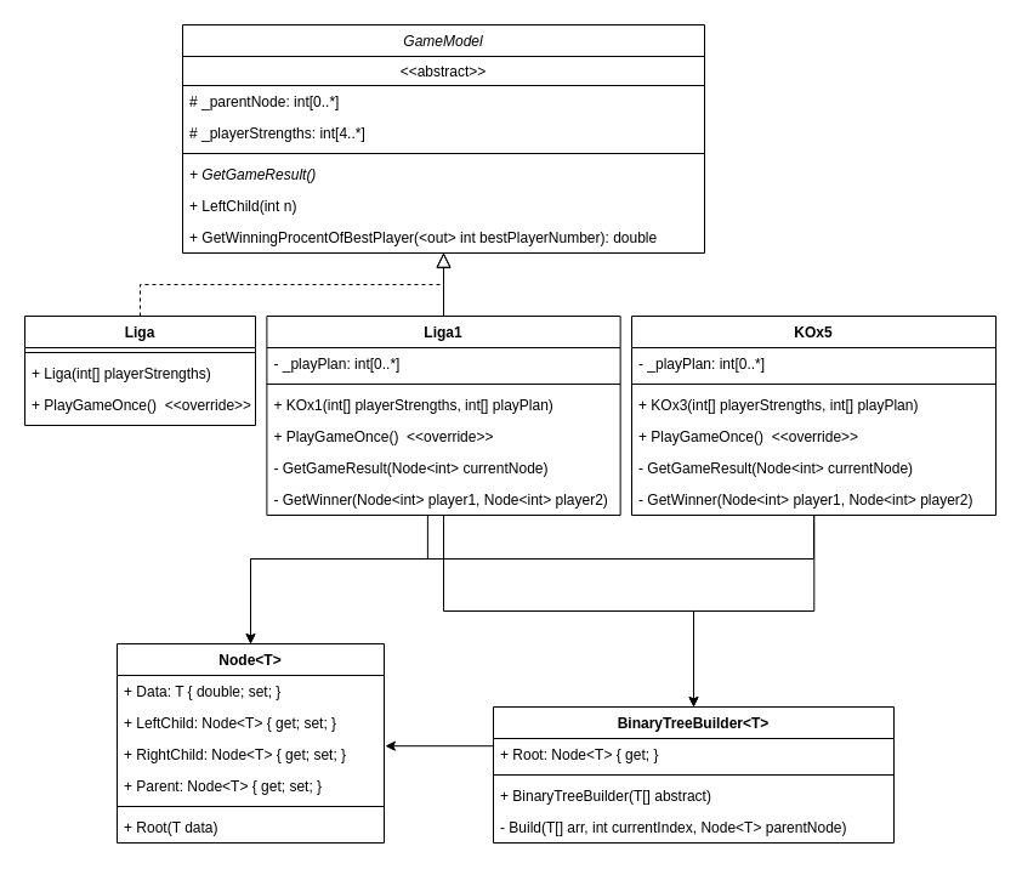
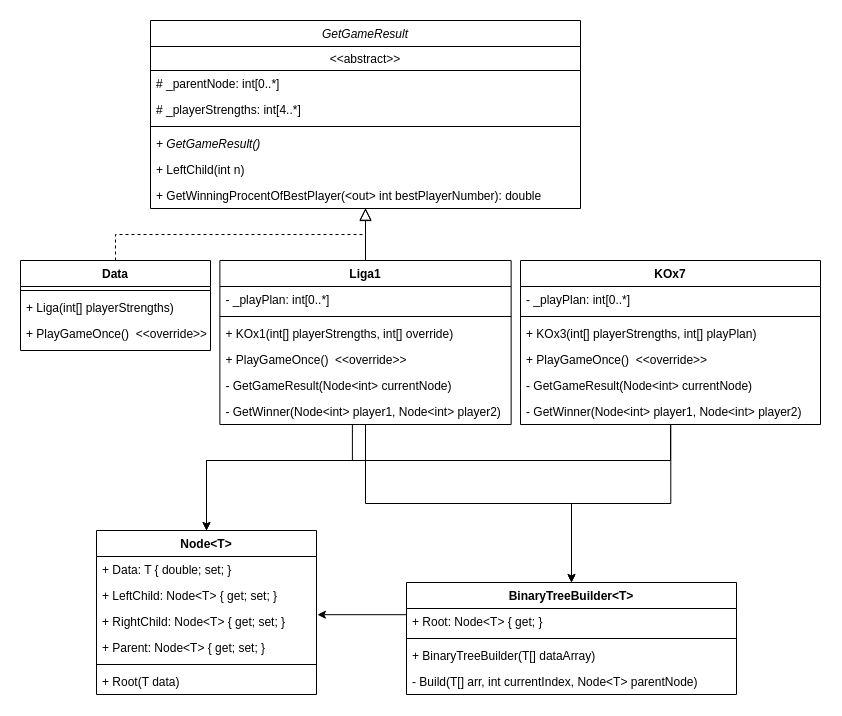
  <mxCell id="0" />
  <mxCell id="1" parent="0" />
- <mxCell id="2" value="GameModel" style="swimlane;fontStyle=2;align=center;verticalAlign=top;childLayout=stackLayout;horizontal=1;startSize=26;horizontalStack=0;resizeParent=1;resizeLast=0;collapsible=1;marginBottom=0;rounded=0;shadow=0;strokeWidth=1;" parent="1" vertex="1"><mxGeometry x="150" y="20" width="430" height="188" as="geometry"><mxRectangle x="230" y="140" width="160" height="26" as="alternateBounds" /></mxGeometry></mxCell>
+ <mxCell id="2" value="GetGameResult" style="swimlane;fontStyle=2;align=center;verticalAlign=top;childLayout=stackLayout;horizontal=1;startSize=26;horizontalStack=0;resizeParent=1;resizeLast=0;collapsible=1;marginBottom=0;rounded=0;shadow=0;strokeWidth=1;" parent="1" vertex="1"><mxGeometry x="150" y="20" width="430" height="188" as="geometry"><mxRectangle x="230" y="140" width="160" height="26" as="alternateBounds" /></mxGeometry></mxCell>
  <mxCell id="3" value="&lt;&lt;abstract&gt;&gt;" style="" vertex="1" parent="2"><mxGeometry y="26" width="430" height="24" as="geometry" /></mxCell>
  <mxCell id="4" value="# _parentNode: int[0..*]" style="text;align=left;verticalAlign=top;spacingLeft=4;spacingRight=4;overflow=hidden;rotatable=0;points=[[0,0.5],[1,0.5]];portConstraint=eastwest;" parent="2" vertex="1"><mxGeometry y="50" width="430" height="26" as="geometry" /></mxCell>
  <mxCell id="5" value="# _playerStrengths: int[4..*]" style="text;align=left;verticalAlign=top;spacingLeft=4;spacingRight=4;overflow=hidden;rotatable=0;points=[[0,0.5],[1,0.5]];portConstraint=eastwest;rounded=0;shadow=0;" parent="2" vertex="1"><mxGeometry y="76" width="430" height="26" as="geometry" /></mxCell>
  <mxCell id="6" value="" style="line;strokeWidth=1;align=left;verticalAlign=middle;spacingTop=-1;spacingLeft=3;spacingRight=3;rotatable=0;labelPosition=right;points=[];portConstraint=eastwest;" parent="2" vertex="1"><mxGeometry y="102" width="430" height="8" as="geometry" /></mxCell>
  <mxCell id="7" value="+ GetGameResult()" style="text;align=left;verticalAlign=top;spacingLeft=4;spacingRight=4;overflow=hidden;rotatable=0;points=[[0,0.5],[1,0.5]];portConstraint=eastwest;fontStyle=2;" parent="2" vertex="1"><mxGeometry y="110" width="430" height="26" as="geometry" /></mxCell>
  <mxCell id="8" value="+ LeftChild(int n)" style="text;align=left;verticalAlign=top;spacingLeft=4;spacingRight=4;overflow=hidden;rotatable=0;points=[[0,0.5],[1,0.5]];portConstraint=eastwest;fontStyle=0;" vertex="1" parent="2"><mxGeometry y="136" width="430" height="26" as="geometry" /></mxCell>
  <mxCell id="9" value="+ GetWinningProcentOfBestPlayer(&lt;out&gt; int bestPlayerNumber): double" style="text;align=left;verticalAlign=top;spacingLeft=4;spacingRight=4;overflow=hidden;rotatable=0;points=[[0,0.5],[1,0.5]];portConstraint=eastwest;fontStyle=0;" vertex="1" parent="2"><mxGeometry y="162" width="430" height="26" as="geometry" /></mxCell>
- <mxCell id="10" value="Liga" style="swimlane;fontStyle=1;align=center;verticalAlign=top;childLayout=stackLayout;horizontal=1;startSize=26;horizontalStack=0;resizeParent=1;resizeLast=0;collapsible=1;marginBottom=0;rounded=0;shadow=0;strokeWidth=1;" parent="1" vertex="1"><mxGeometry x="20" y="260" width="190" height="90" as="geometry"><mxRectangle x="130" y="380" width="160" height="26" as="alternateBounds" /></mxGeometry></mxCell>
+ <mxCell id="10" value="Data" style="swimlane;fontStyle=1;align=center;verticalAlign=top;childLayout=stackLayout;horizontal=1;startSize=26;horizontalStack=0;resizeParent=1;resizeLast=0;collapsible=1;marginBottom=0;rounded=0;shadow=0;strokeWidth=1;" parent="1" vertex="1"><mxGeometry x="20" y="260" width="190" height="90" as="geometry"><mxRectangle x="130" y="380" width="160" height="26" as="alternateBounds" /></mxGeometry></mxCell>
  <mxCell id="11" value="" style="line;strokeWidth=1;align=left;verticalAlign=middle;spacingTop=-1;spacingLeft=3;spacingRight=3;rotatable=0;labelPosition=right;points=[];portConstraint=eastwest;" parent="10" vertex="1"><mxGeometry y="26" width="190" height="8" as="geometry" /></mxCell>
  <mxCell id="12" value="+ Liga(int[] playerStrengths)" style="text;align=left;verticalAlign=top;spacingLeft=4;spacingRight=4;overflow=hidden;rotatable=0;points=[[0,0.5],[1,0.5]];portConstraint=eastwest;fontStyle=0;" vertex="1" parent="10"><mxGeometry y="34" width="190" height="26" as="geometry" /></mxCell>
  <mxCell id="13" value="+ PlayGameOnce()  &lt;&lt;override&gt;&gt;" style="text;align=left;verticalAlign=top;spacingLeft=4;spacingRight=4;overflow=hidden;rotatable=0;points=[[0,0.5],[1,0.5]];portConstraint=eastwest;fontStyle=0;" vertex="1" parent="10"><mxGeometry y="60" width="190" height="26" as="geometry" /></mxCell>
  <mxCell id="14" value="" style="endArrow=block;endSize=10;endFill=0;shadow=0;strokeWidth=1;rounded=0;edgeStyle=elbowEdgeStyle;elbow=vertical;dashed=1;" parent="1" source="10" target="2" edge="1"><mxGeometry width="160" relative="1" as="geometry"><mxPoint x="190" y="103" as="sourcePoint" /><mxPoint x="190" y="103" as="targetPoint" /></mxGeometry></mxCell>
- <mxCell id="15" value="KOx5" style="swimlane;fontStyle=1;align=center;verticalAlign=top;childLayout=stackLayout;horizontal=1;startSize=26;horizontalStack=0;resizeParent=1;resizeLast=0;collapsible=1;marginBottom=0;rounded=0;shadow=0;strokeWidth=1;" parent="1" vertex="1"><mxGeometry x="520" y="260" width="300" height="164" as="geometry"><mxRectangle x="340" y="380" width="170" height="26" as="alternateBounds" /></mxGeometry></mxCell>
+ <mxCell id="15" value="KOx7" style="swimlane;fontStyle=1;align=center;verticalAlign=top;childLayout=stackLayout;horizontal=1;startSize=26;horizontalStack=0;resizeParent=1;resizeLast=0;collapsible=1;marginBottom=0;rounded=0;shadow=0;strokeWidth=1;" parent="1" vertex="1"><mxGeometry x="520" y="260" width="300" height="164" as="geometry"><mxRectangle x="340" y="380" width="170" height="26" as="alternateBounds" /></mxGeometry></mxCell>
  <mxCell id="16" value="- _playPlan: int[0..*]" style="text;align=left;verticalAlign=top;spacingLeft=4;spacingRight=4;overflow=hidden;rotatable=0;points=[[0,0.5],[1,0.5]];portConstraint=eastwest;" vertex="1" parent="15"><mxGeometry y="26" width="300" height="26" as="geometry" /></mxCell>
  <mxCell id="17" value="" style="line;strokeWidth=1;align=left;verticalAlign=middle;spacingTop=-1;spacingLeft=3;spacingRight=3;rotatable=0;labelPosition=right;points=[];portConstraint=eastwest;" parent="15" vertex="1"><mxGeometry y="52" width="300" height="8" as="geometry" /></mxCell>
  <mxCell id="18" value="+ KOx3(int[] playerStrengths, int[] playPlan)" style="text;align=left;verticalAlign=top;spacingLeft=4;spacingRight=4;overflow=hidden;rotatable=0;points=[[0,0.5],[1,0.5]];portConstraint=eastwest;fontStyle=0;" vertex="1" parent="15"><mxGeometry y="60" width="300" height="26" as="geometry" /></mxCell>
  <mxCell id="19" value="+ PlayGameOnce()  &lt;&lt;override&gt;&gt;" style="text;align=left;verticalAlign=top;spacingLeft=4;spacingRight=4;overflow=hidden;rotatable=0;points=[[0,0.5],[1,0.5]];portConstraint=eastwest;fontStyle=0;" vertex="1" parent="15"><mxGeometry y="86" width="300" height="26" as="geometry" /></mxCell>
  <mxCell id="20" value="- GetGameResult(Node&lt;int&gt; currentNode)" style="text;align=left;verticalAlign=top;spacingLeft=4;spacingRight=4;overflow=hidden;rotatable=0;points=[[0,0.5],[1,0.5]];portConstraint=eastwest;fontStyle=0;" vertex="1" parent="15"><mxGeometry y="112" width="300" height="26" as="geometry" /></mxCell>
  <mxCell id="21" value="- GetWinner(Node&lt;int&gt; player1, Node&lt;int&gt; player2)" style="text;align=left;verticalAlign=top;spacingLeft=4;spacingRight=4;overflow=hidden;rotatable=0;points=[[0,0.5],[1,0.5]];portConstraint=eastwest;fontStyle=0;" vertex="1" parent="15"><mxGeometry y="138" width="300" height="26" as="geometry" /></mxCell>
  <mxCell id="22" value="" style="edgeStyle=elbowEdgeStyle;rounded=0;orthogonalLoop=1;jettySize=auto;exitX=0.5;exitY=0;exitDx=0;exitDy=0;endArrow=block;endFill=0;elbow=vertical;endSize=10;entryX=0.5;entryY=0.984;entryDx=0;entryDy=0;entryPerimeter=0;" edge="1" parent="1" source="23" target="9"><mxGeometry relative="1" as="geometry"><mxPoint x="425" y="210" as="targetPoint" /></mxGeometry></mxCell>
  <mxCell id="23" value="Liga1" style="swimlane;fontStyle=1;align=center;verticalAlign=top;childLayout=stackLayout;horizontal=1;startSize=26;horizontalStack=0;resizeParent=1;resizeLast=0;collapsible=1;marginBottom=0;rounded=0;shadow=0;strokeWidth=1;" vertex="1" parent="1"><mxGeometry x="219.38" y="260" width="291.25" height="164" as="geometry"><mxRectangle x="340" y="380" width="170" height="26" as="alternateBounds" /></mxGeometry></mxCell>
  <mxCell id="24" value="- _playPlan: int[0..*]" style="text;align=left;verticalAlign=top;spacingLeft=4;spacingRight=4;overflow=hidden;rotatable=0;points=[[0,0.5],[1,0.5]];portConstraint=eastwest;" vertex="1" parent="23"><mxGeometry y="26" width="291.25" height="26" as="geometry" /></mxCell>
  <mxCell id="25" value="" style="line;strokeWidth=1;align=left;verticalAlign=middle;spacingTop=-1;spacingLeft=3;spacingRight=3;rotatable=0;labelPosition=right;points=[];portConstraint=eastwest;" vertex="1" parent="23"><mxGeometry y="52" width="291.25" height="8" as="geometry" /></mxCell>
- <mxCell id="26" value="+ KOx1(int[] playerStrengths, int[] playPlan)" style="text;align=left;verticalAlign=top;spacingLeft=4;spacingRight=4;overflow=hidden;rotatable=0;points=[[0,0.5],[1,0.5]];portConstraint=eastwest;fontStyle=0;" vertex="1" parent="23"><mxGeometry y="60" width="291.25" height="26" as="geometry" /></mxCell>
+ <mxCell id="26" value="+ KOx1(int[] playerStrengths, int[] override)" style="text;align=left;verticalAlign=top;spacingLeft=4;spacingRight=4;overflow=hidden;rotatable=0;points=[[0,0.5],[1,0.5]];portConstraint=eastwest;fontStyle=0;" vertex="1" parent="23"><mxGeometry y="60" width="291.25" height="26" as="geometry" /></mxCell>
  <mxCell id="27" value="+ PlayGameOnce()  &lt;&lt;override&gt;&gt;" style="text;align=left;verticalAlign=top;spacingLeft=4;spacingRight=4;overflow=hidden;rotatable=0;points=[[0,0.5],[1,0.5]];portConstraint=eastwest;fontStyle=0;" vertex="1" parent="23"><mxGeometry y="86" width="291.25" height="26" as="geometry" /></mxCell>
  <mxCell id="28" value="- GetGameResult(Node&lt;int&gt; currentNode)" style="text;align=left;verticalAlign=top;spacingLeft=4;spacingRight=4;overflow=hidden;rotatable=0;points=[[0,0.5],[1,0.5]];portConstraint=eastwest;fontStyle=0;" vertex="1" parent="23"><mxGeometry y="112" width="291.25" height="26" as="geometry" /></mxCell>
  <mxCell id="29" value="- GetWinner(Node&lt;int&gt; player1, Node&lt;int&gt; player2)" style="text;align=left;verticalAlign=top;spacingLeft=4;spacingRight=4;overflow=hidden;rotatable=0;points=[[0,0.5],[1,0.5]];portConstraint=eastwest;fontStyle=0;" vertex="1" parent="23"><mxGeometry y="138" width="291.25" height="26" as="geometry" /></mxCell>
  <mxCell id="30" value="Node&lt;T&gt;" style="swimlane;fontStyle=1;align=center;verticalAlign=top;childLayout=stackLayout;horizontal=1;startSize=26;horizontalStack=0;resizeParent=1;resizeParentMax=0;resizeLast=0;collapsible=1;marginBottom=0;" vertex="1" parent="1"><mxGeometry x="96" y="530" width="220" height="164" as="geometry" /></mxCell>
  <mxCell id="31" value="+ Data: T { double; set; }" style="text;strokeColor=none;fillColor=none;align=left;verticalAlign=top;spacingLeft=4;spacingRight=4;overflow=hidden;rotatable=0;points=[[0,0.5],[1,0.5]];portConstraint=eastwest;" vertex="1" parent="30"><mxGeometry y="26" width="220" height="26" as="geometry" /></mxCell>
  <mxCell id="32" value="+ LeftChild: Node&lt;T&gt; { get; set; }" style="text;strokeColor=none;fillColor=none;align=left;verticalAlign=top;spacingLeft=4;spacingRight=4;overflow=hidden;rotatable=0;points=[[0,0.5],[1,0.5]];portConstraint=eastwest;" vertex="1" parent="30"><mxGeometry y="52" width="220" height="26" as="geometry" /></mxCell>
  <mxCell id="33" value="+ RightChild: Node&lt;T&gt; { get; set; }" style="text;strokeColor=none;fillColor=none;align=left;verticalAlign=top;spacingLeft=4;spacingRight=4;overflow=hidden;rotatable=0;points=[[0,0.5],[1,0.5]];portConstraint=eastwest;" vertex="1" parent="30"><mxGeometry y="78" width="220" height="26" as="geometry" /></mxCell>
  <mxCell id="34" value="+ Parent: Node&lt;T&gt; { get; set; }" style="text;strokeColor=none;fillColor=none;align=left;verticalAlign=top;spacingLeft=4;spacingRight=4;overflow=hidden;rotatable=0;points=[[0,0.5],[1,0.5]];portConstraint=eastwest;" vertex="1" parent="30"><mxGeometry y="104" width="220" height="26" as="geometry" /></mxCell>
  <mxCell id="35" value="" style="line;strokeWidth=1;fillColor=none;align=left;verticalAlign=middle;spacingTop=-1;spacingLeft=3;spacingRight=3;rotatable=0;labelPosition=right;points=[];portConstraint=eastwest;" vertex="1" parent="30"><mxGeometry y="130" width="220" height="8" as="geometry" /></mxCell>
  <mxCell id="36" value="+ Root(T data)" style="text;strokeColor=none;fillColor=none;align=left;verticalAlign=top;spacingLeft=4;spacingRight=4;overflow=hidden;rotatable=0;points=[[0,0.5],[1,0.5]];portConstraint=eastwest;" vertex="1" parent="30"><mxGeometry y="138" width="220" height="26" as="geometry" /></mxCell>
  <mxCell id="37" value="BinaryTreeBuilder&lt;T&gt;" style="swimlane;fontStyle=1;align=center;verticalAlign=top;childLayout=stackLayout;horizontal=1;startSize=26;horizontalStack=0;resizeParent=1;resizeParentMax=0;resizeLast=0;collapsible=1;marginBottom=0;" vertex="1" parent="1"><mxGeometry x="406" y="582" width="330" height="112" as="geometry" /></mxCell>
  <mxCell id="38" value="+ Root: Node&lt;T&gt; { get; }" style="text;strokeColor=none;fillColor=none;align=left;verticalAlign=top;spacingLeft=4;spacingRight=4;overflow=hidden;rotatable=0;points=[[0,0.5],[1,0.5]];portConstraint=eastwest;" vertex="1" parent="37"><mxGeometry y="26" width="330" height="26" as="geometry" /></mxCell>
  <mxCell id="39" value="" style="line;strokeWidth=1;fillColor=none;align=left;verticalAlign=middle;spacingTop=-1;spacingLeft=3;spacingRight=3;rotatable=0;labelPosition=right;points=[];portConstraint=eastwest;" vertex="1" parent="37"><mxGeometry y="52" width="330" height="8" as="geometry" /></mxCell>
- <mxCell id="40" value="+ BinaryTreeBuilder(T[] abstract)" style="text;strokeColor=none;fillColor=none;align=left;verticalAlign=top;spacingLeft=4;spacingRight=4;overflow=hidden;rotatable=0;points=[[0,0.5],[1,0.5]];portConstraint=eastwest;" vertex="1" parent="37"><mxGeometry y="60" width="330" height="26" as="geometry" /></mxCell>
+ <mxCell id="40" value="+ BinaryTreeBuilder(T[] dataArray)" style="text;strokeColor=none;fillColor=none;align=left;verticalAlign=top;spacingLeft=4;spacingRight=4;overflow=hidden;rotatable=0;points=[[0,0.5],[1,0.5]];portConstraint=eastwest;" vertex="1" parent="37"><mxGeometry y="60" width="330" height="26" as="geometry" /></mxCell>
  <mxCell id="41" value="- Build(T[] arr, int currentIndex, Node&lt;T&gt; parentNode)" style="text;strokeColor=none;fillColor=none;align=left;verticalAlign=top;spacingLeft=4;spacingRight=4;overflow=hidden;rotatable=0;points=[[0,0.5],[1,0.5]];portConstraint=eastwest;" vertex="1" parent="37"><mxGeometry y="86" width="330" height="26" as="geometry" /></mxCell>
  <mxCell id="42" value="" style="endArrow=classic;strokeColor=#000000;entryX=0.5;entryY=0;entryDx=0;entryDy=0;edgeStyle=elbowEdgeStyle;elbow=vertical;rounded=0;exitX=0.455;exitY=0.998;exitDx=0;exitDy=0;exitPerimeter=0;" edge="1" parent="1" source="29" target="30"><mxGeometry width="50" height="50" relative="1" as="geometry"><mxPoint x="346" y="430" as="sourcePoint" /><mxPoint x="426" y="500" as="targetPoint" /><Array as="points"><mxPoint x="286" y="460" /></Array></mxGeometry></mxCell>
  <mxCell id="43" value="" style="endArrow=classic;strokeColor=#000000;entryX=0.5;entryY=0;entryDx=0;entryDy=0;edgeStyle=elbowEdgeStyle;elbow=vertical;rounded=0;" edge="1" parent="1" target="30"><mxGeometry width="50" height="50" relative="1" as="geometry"><mxPoint x="670" y="424" as="sourcePoint" /><mxPoint x="216" y="540" as="targetPoint" /><Array as="points"><mxPoint x="416" y="460" /></Array></mxGeometry></mxCell>
  <mxCell id="44" value="" style="endArrow=classic;strokeColor=#000000;entryX=0.5;entryY=0;entryDx=0;entryDy=0;exitX=0.501;exitY=0.998;exitDx=0;exitDy=0;edgeStyle=elbowEdgeStyle;elbow=vertical;rounded=0;exitPerimeter=0;" edge="1" parent="1" source="21" target="37"><mxGeometry width="50" height="50" relative="1" as="geometry"><mxPoint x="680" y="434" as="sourcePoint" /><mxPoint x="216" y="540" as="targetPoint" /></mxGeometry></mxCell>
  <mxCell id="45" value="" style="endArrow=classic;strokeColor=#000000;edgeStyle=elbowEdgeStyle;elbow=vertical;rounded=0;exitX=0.5;exitY=1.006;exitDx=0;exitDy=0;exitPerimeter=0;entryX=0.5;entryY=0;entryDx=0;entryDy=0;" edge="1" parent="1" source="29" target="37"><mxGeometry width="50" height="50" relative="1" as="geometry"><mxPoint x="366" y="430" as="sourcePoint" /><mxPoint x="571" y="530" as="targetPoint" /></mxGeometry></mxCell>
  <mxCell id="46" value="" style="endArrow=classic;strokeColor=#000000;entryX=1.004;entryY=0.238;entryDx=0;entryDy=0;entryPerimeter=0;exitX=0;exitY=0.238;exitDx=0;exitDy=0;exitPerimeter=0;" edge="1" parent="1" source="38" target="33"><mxGeometry width="50" height="50" relative="1" as="geometry"><mxPoint x="396" y="614" as="sourcePoint" /><mxPoint x="336" y="450" as="targetPoint" /></mxGeometry></mxCell>
